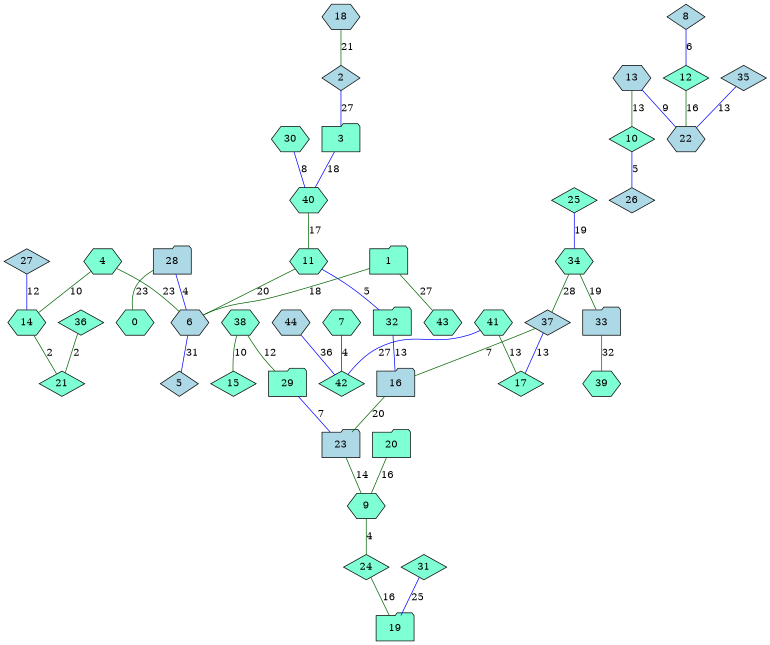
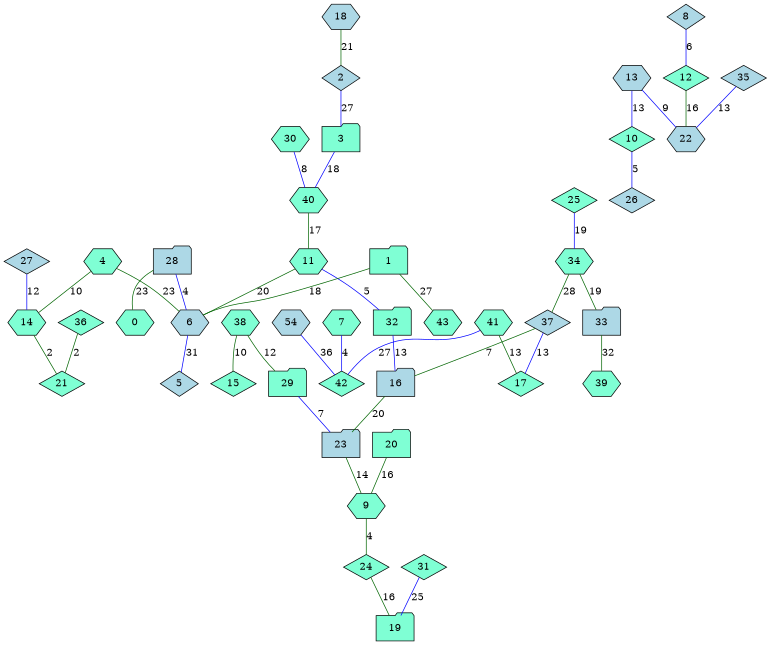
  graph {
    node [fillcolor=aquamarine shape=hexagon style=filled]
    edge [color=darkgreen]
    n1 [label=14]
    n2 [label=21 shape=diamond]
    n3 [label=36 shape=diamond]
    n4 [label=7]
    n5 [label=42 shape=diamond]
    n6 [label=9]
    n7 [label=24 shape=diamond]
    n8 [label=19 shape=folder]
    n9 [fillcolor=lightblue label=28 shape=folder]
    n10 [fillcolor=lightblue label=6]
    n11 [label=0]
    n12 [fillcolor=lightblue label=5 shape=diamond]
    n13 [label=10 shape=diamond]
    n14 [fillcolor=lightblue label=26 shape=diamond]
    n15 [label=11]
    n16 [label=32 shape=folder]
    n17 [fillcolor=lightblue label=16 shape=folder]
    n18 [fillcolor=lightblue label=23 shape=folder]
    n19 [fillcolor=lightblue label=8 shape=diamond]
    n20 [label=12 shape=diamond]
    n21 [fillcolor=lightblue label=22]
    n22 [label=25 shape=diamond]
    n23 [label=34]
    n24 [fillcolor=lightblue label=35 shape=diamond]
    n25 [fillcolor=lightblue label=37 shape=diamond]
    n26 [fillcolor=lightblue label=33 shape=folder]
    n27 [label=29 shape=folder]
    n28 [label=17 shape=diamond]
    n29 [label=30]
    n30 [label=40]
    n31 [fillcolor=lightblue label=13]
    n32 [label=4]
    n33 [label=38]
    n34 [label=15 shape=diamond]
    n35 [fillcolor=lightblue label=27 shape=diamond]
    n36 [label=41]
    n37 [label=20 shape=folder]
    n38 [label=1 shape=folder]
    n39 [label=43]
    n40 [label=3 shape=folder]
    n41 [label=39]
    n42 [fillcolor=lightblue label=18]
    n43 [fillcolor=lightblue label=2 shape=diamond]
    n44 [label=31 shape=diamond]
-   n45 [fillcolor=lightblue label=44]
+   n45 [fillcolor=lightblue label=54]
    n1 -- n2 [label=2]
    n3 -- n2 [label=2]
    n4 -- n5 [color=blue label=4]
    n6 -- n7 [label=4]
    n7 -- n8 [label=16]
    n9 -- n10 [color=blue label=4]
    n9 -- n11 [label=23]
    n10 -- n12 [color=blue label=31]
    n13 -- n14 [color=blue label=5]
    n15 -- n10 [label=20]
    n15 -- n16 [color=blue label=5]
    n16 -- n17 [color=blue label=13]
    n17 -- n18 [label=20]
    n18 -- n6 [label=14]
    n19 -- n20 [color=blue label=6]
    n20 -- n21 [label=16]
    n22 -- n23 [color=blue label=19]
    n23 -- n25 [label=28]
    n23 -- n26 [label=19]
    n24 -- n21 [color=blue label=13]
    n25 -- n17 [label=7]
    n25 -- n28 [color=blue label=13]
    n26 -- n41 [label=32]
    n27 -- n18 [color=blue label=7]
    n29 -- n30 [color=blue label=8]
    n30 -- n15 [label=17]
-   n31 -- n13 [label=13]
+   n31 -- n13 [color=blue label=13]
    n31 -- n21 [color=blue label=9]
    n32 -- n1 [label=10]
    n32 -- n10 [label=23]
    n33 -- n27 [label=12]
    n33 -- n34 [label=10]
    n35 -- n1 [color=blue label=12]
    n36 -- n5 [color=blue label=27]
    n36 -- n28 [label=13]
    n37 -- n6 [label=16]
    n38 -- n10 [label=18]
    n38 -- n39 [label=27]
    n40 -- n30 [color=blue label=18]
    n42 -- n43 [label=21]
    n43 -- n40 [color=blue label=27]
    n44 -- n8 [color=blue label=25]
    n45 -- n5 [color=blue label=36]
  }
